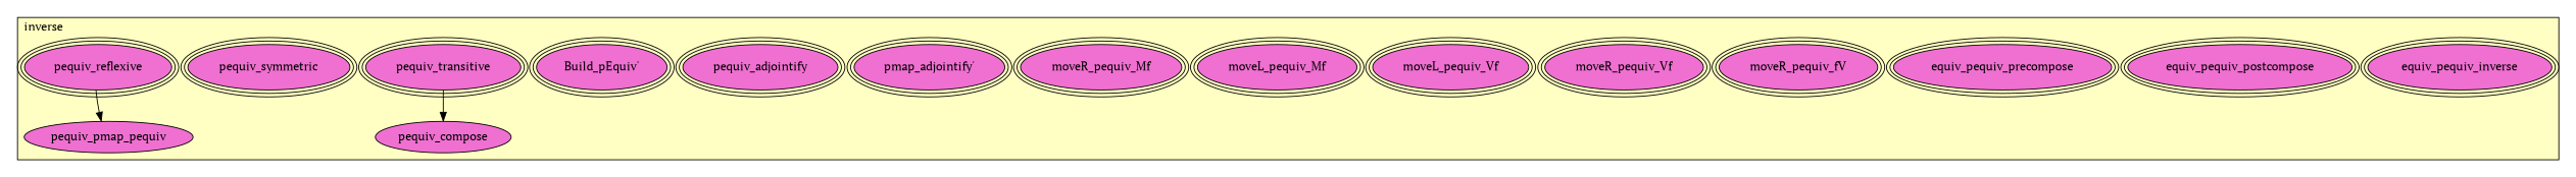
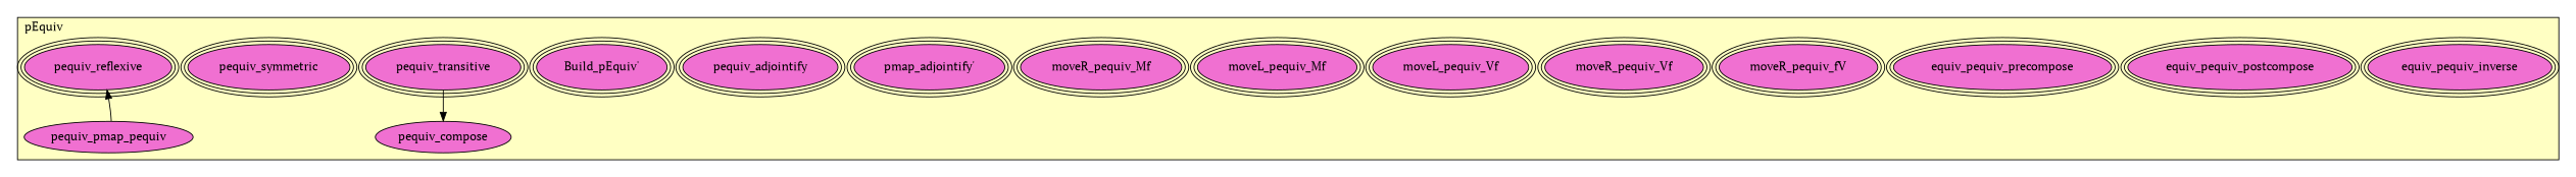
  digraph {
    fontname="PT Serif"
    node [fillcolor="#F070D1" fontname="PT Serif" peripheries=3 style=filled]
    edge [fontname="PT Serif"]
    n1 [label=equiv_pequiv_inverse]
    n2 [label=equiv_pequiv_postcompose]
    n3 [label=equiv_pequiv_precompose]
    n4 [label=moveR_pequiv_fV]
    n5 [label=moveR_pequiv_Vf]
    n6 [label=moveL_pequiv_Vf]
    n7 [label=moveL_pequiv_Mf]
    n8 [label=moveR_pequiv_Mf]
    n9 [label="pmap_adjointify'"]
    n10 [label=pequiv_adjointify]
    n11 [label="Build_pEquiv'"]
    n12 [label=pequiv_transitive]
    n13 [label=pequiv_compose peripheries=""]
    n14 [label=pequiv_symmetric]
    n15 [label=pequiv_reflexive]
    n16 [label=pequiv_pmap_pequiv peripheries=""]
    subgraph cluster_1 {
      fillcolor="#FFFFC3"
-     label=inverse
+     label=pEquiv
      labeljust=l
      style=filled
      n1
      n2
      n3
      n4
      n5
      n6
      n7
      n8
      n9
      n10
      n11
      n12
      n13
      n14
      n15
      n16
    }
    n12 -> n13
-   n15 -> n16
+   n16 -> n15
  }
